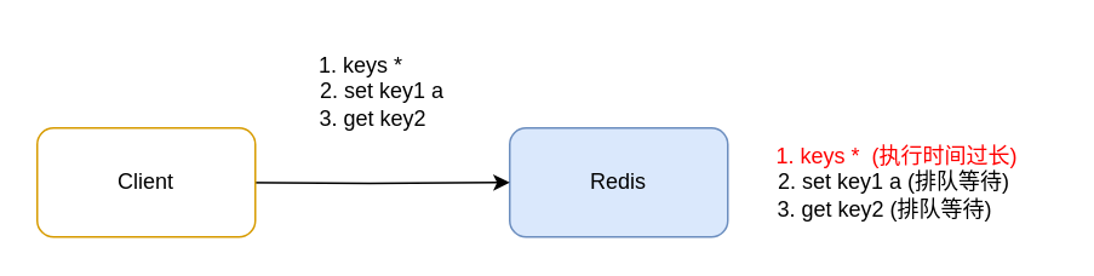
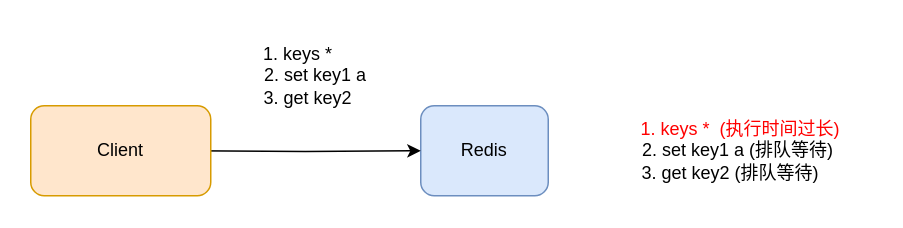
  <mxCell id="0" />
  <mxCell id="1" parent="0" />
- <mxCell id="2" value="Redis" style="rounded=1;whiteSpace=wrap;html=1;fillColor=#dae8fc;strokeColor=#6c8ebf;" vertex="1" parent="1"><mxGeometry x="280" y="70" width="120" height="60" as="geometry" /></mxCell>
+ <mxCell id="2" value="Redis" style="rounded=1;whiteSpace=wrap;html=1;fillColor=#dae8fc;strokeColor=#6c8ebf;" vertex="1" parent="1"><mxGeometry x="280" y="70" width="85" height="60" as="geometry" /></mxCell>
  <mxCell id="3" style="edgeStyle=orthogonalEdgeStyle;rounded=0;orthogonalLoop=1;jettySize=auto;html=1;exitX=0.875;exitY=0.5;exitDx=0;exitDy=0;exitPerimeter=0;entryX=0;entryY=0.5;entryDx=0;entryDy=0;" edge="1" parent="1" target="2"><mxGeometry relative="1" as="geometry"><mxPoint x="125" y="100" as="sourcePoint" /></mxGeometry></mxCell>
- <mxCell id="4" value="Client" style="rounded=1;whiteSpace=wrap;html=1;fillColor=#ffffff;strokeColor=#d79b00;" vertex="1" parent="1"><mxGeometry x="20" y="70" width="120" height="60" as="geometry" /></mxCell>
+ <mxCell id="4" value="Client" style="rounded=1;whiteSpace=wrap;html=1;fillColor=#ffe6cc;strokeColor=#d79b00;" vertex="1" parent="1"><mxGeometry x="20" y="70" width="120" height="60" as="geometry" /></mxCell>
  <mxCell id="5" value="1. keys *&amp;nbsp; &amp;nbsp; &amp;nbsp; &amp;nbsp;&lt;br&gt;2. set key1 a&lt;br&gt;3. get key2&amp;nbsp; &amp;nbsp;" style="text;html=1;strokeColor=none;fillColor=none;align=center;verticalAlign=middle;whiteSpace=wrap;rounded=0;" vertex="1" parent="1"><mxGeometry x="150" y="20" width="120" height="60" as="geometry" /></mxCell>
  <mxCell id="6" value="&lt;font color=&quot;#ff0000&quot;&gt;1. keys *&amp;nbsp; (执行时间过长)&amp;nbsp;&lt;/font&gt;&lt;br&gt;2. set key1 a (排队等待)&amp;nbsp;&amp;nbsp;&lt;br&gt;3. get key2 (排队等待)&amp;nbsp; &amp;nbsp; &amp;nbsp;" style="text;html=1;strokeColor=none;fillColor=none;align=center;verticalAlign=middle;whiteSpace=wrap;rounded=0;" vertex="1" parent="1"><mxGeometry x="410" y="75" width="170" height="50" as="geometry" /></mxCell>
